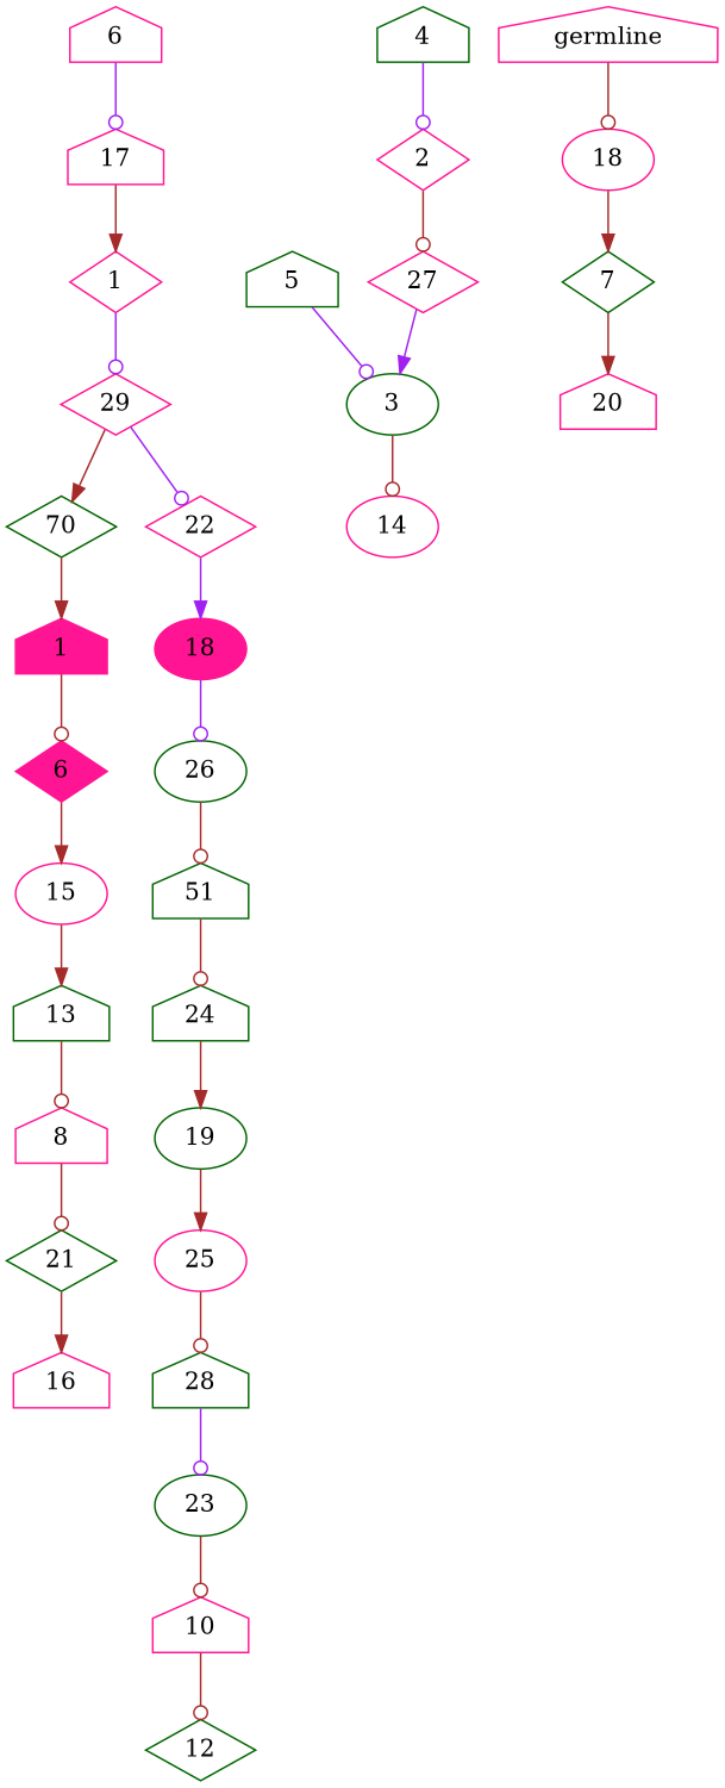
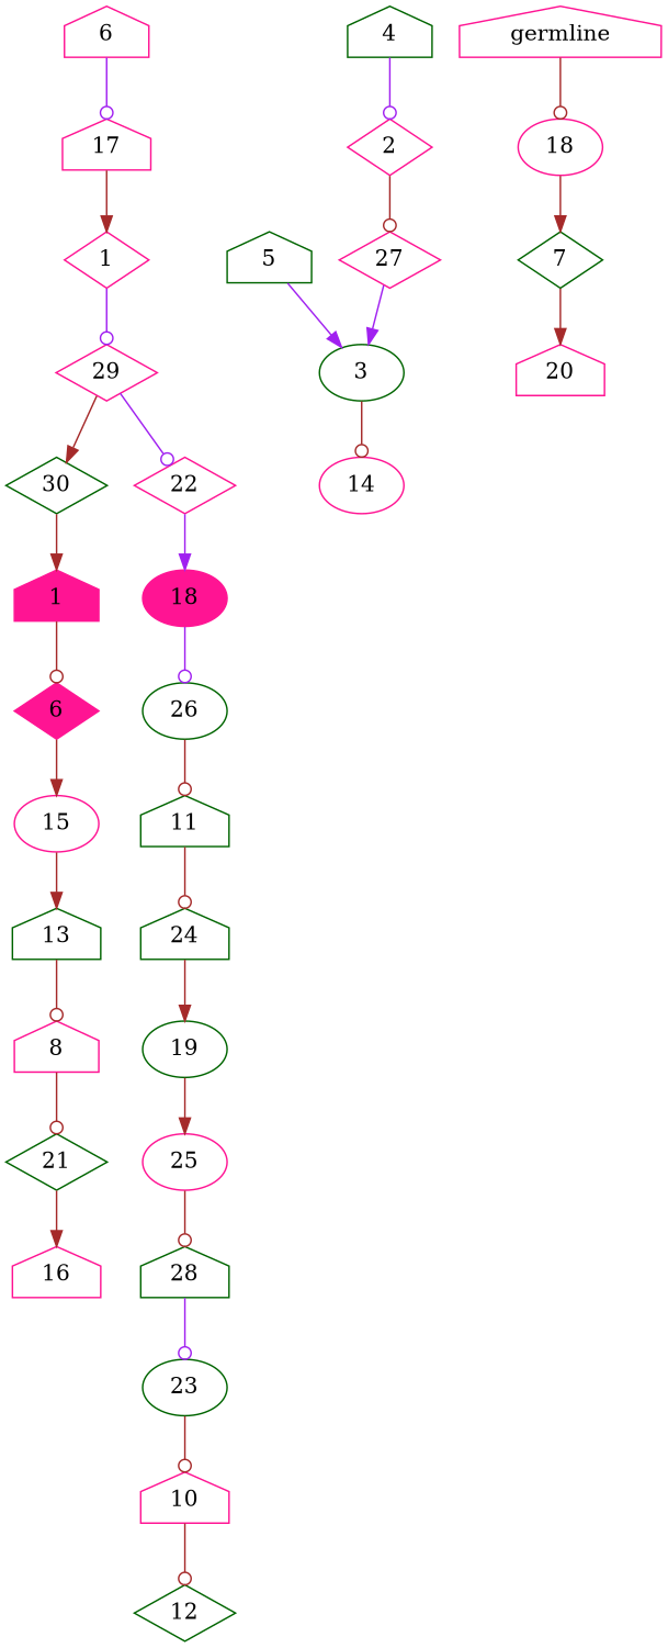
  digraph {
    node [color=deeppink shape=house]
    edge [arrowhead=odot color=brown]
    n1 [color=darkgreen label=21 shape=diamond]
    n2 [label=16]
    n3 [label=8]
    n4 [color=darkgreen label=13]
    n5 [label=15 shape=ellipse]
    n6 [label=6 shape=diamond style=filled]
    n7 [label=1 style=filled]
-   n8 [color=darkgreen label=70 shape=diamond]
+   n8 [color=darkgreen label=30 shape=diamond]
    n9 [label=10]
    n10 [color=darkgreen label=12 shape=diamond]
    n11 [color=darkgreen label=23 shape=ellipse]
    n12 [color=darkgreen label=28]
    n13 [label=25 shape=ellipse]
    n14 [color=darkgreen label=19 shape=ellipse]
    n15 [color=darkgreen label=24]
-   n16 [color=darkgreen label=51]
+   n16 [color=darkgreen label=11]
    n17 [color=darkgreen label=26 shape=ellipse]
    n18 [label=18 shape=ellipse style=filled]
    n19 [label=22 shape=diamond]
    n20 [label=29 shape=diamond]
    n21 [label=1 shape=diamond]
    n22 [label=17]
    n23 [label=6]
    n24 [label=14 shape=ellipse]
    n25 [color=darkgreen label=3 shape=ellipse]
    n26 [color=darkgreen label=5]
    n27 [label=27 shape=diamond]
    n28 [label=2 shape=diamond]
    n29 [color=darkgreen label=4]
    n30 [label=20]
    n31 [color=darkgreen label=7 shape=diamond]
    n32 [label=18 shape=ellipse]
    n33 [label=germline]
    n1 -> n2 [arrowhead=normal]
    n3 -> n1
    n4 -> n3
    n5 -> n4 [arrowhead=normal]
    n6 -> n5 [arrowhead=normal]
    n7 -> n6
    n8 -> n7 [arrowhead=normal]
    n9 -> n10
    n11 -> n9
    n12 -> n11 [color=purple]
    n13 -> n12
    n14 -> n13 [arrowhead=normal]
    n15 -> n14 [arrowhead=normal]
    n16 -> n15
    n17 -> n16
    n18 -> n17 [color=purple]
    n19 -> n18 [arrowhead=normal color=purple]
    n20 -> n8 [arrowhead=normal]
    n20 -> n19 [color=purple]
    n21 -> n20 [color=purple]
    n22 -> n21 [arrowhead=normal]
    n23 -> n22 [color=purple]
    n25 -> n24
-   n26 -> n25 [color=purple]
+   n26 -> n25 [arrowhead=normal color=purple]
    n27 -> n25 [arrowhead=normal color=purple]
    n28 -> n27
    n29 -> n28 [color=purple]
    n31 -> n30 [arrowhead=normal]
    n32 -> n31 [arrowhead=normal]
    n33 -> n32
  }
